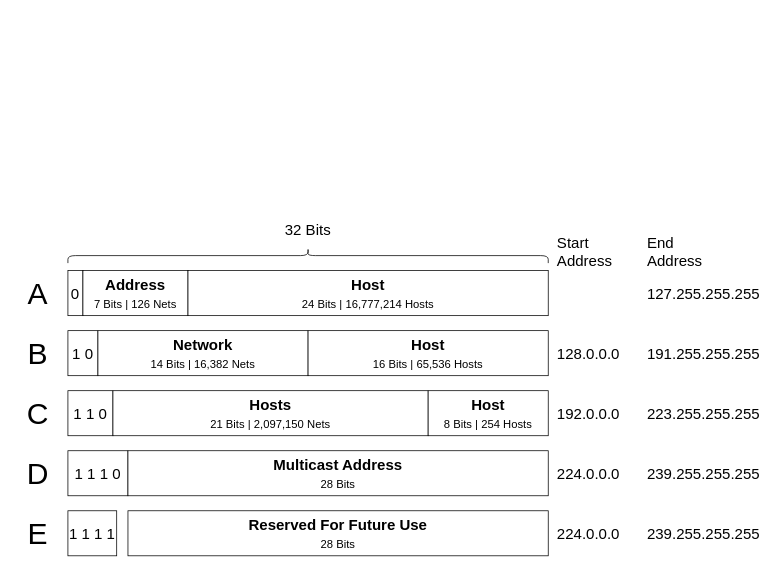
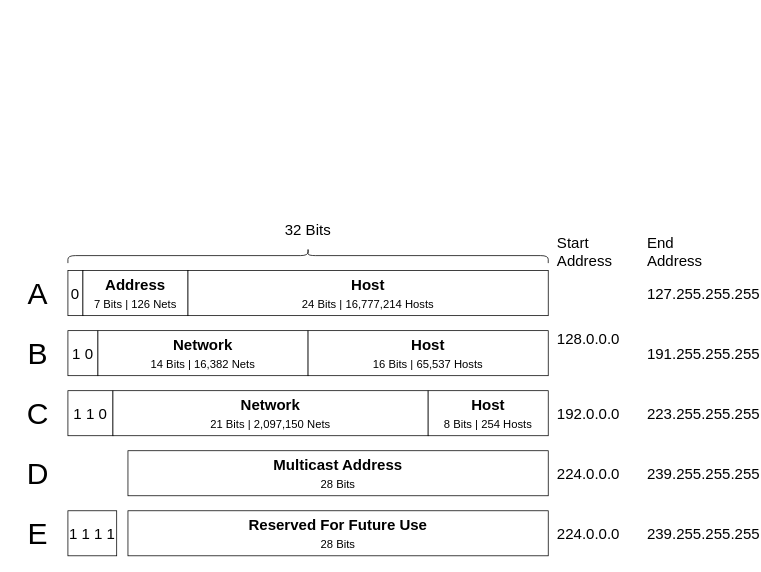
  <mxCell id="0" />
  <mxCell id="1" parent="0" />
  <mxCell id="2" value="A" style="text;html=1;strokeColor=none;fillColor=none;align=center;verticalAlign=middle;whiteSpace=wrap;rounded=0;fontSize=40;" vertex="1" parent="1"><mxGeometry x="20" y="375" width="60" height="30" as="geometry" /></mxCell>
  <mxCell id="3" value="0" style="rounded=0;whiteSpace=wrap;html=1;fontSize=20;strokeColor=#000000;" vertex="1" parent="1"><mxGeometry x="90" y="360" width="20" height="60" as="geometry" /></mxCell>
  <mxCell id="4" value="&lt;b&gt;Address&lt;/b&gt;&lt;br&gt;&lt;font style=&quot;font-size: 15px&quot;&gt;7 Bits | 126 Nets&lt;/font&gt;" style="rounded=0;whiteSpace=wrap;html=1;fontSize=20;strokeColor=#000000;" vertex="1" parent="1"><mxGeometry x="110" y="360" width="140" height="60" as="geometry" /></mxCell>
  <mxCell id="5" value="&lt;b&gt;Host&lt;/b&gt;&lt;br&gt;&lt;font style=&quot;font-size: 15px&quot;&gt;24 Bits | 16,777,214 Hosts&lt;/font&gt;" style="rounded=0;whiteSpace=wrap;html=1;fontSize=20;strokeColor=#000000;" vertex="1" parent="1"><mxGeometry x="250" y="360" width="480" height="60" as="geometry" /></mxCell>
  <mxCell id="6" value="127.255.255.255" style="text;html=1;strokeColor=none;fillColor=none;align=left;verticalAlign=middle;whiteSpace=wrap;rounded=0;fontSize=20;" vertex="1" parent="1"><mxGeometry x="860" y="375" width="120" height="30" as="geometry" /></mxCell>
  <mxCell id="7" value="B" style="text;html=1;strokeColor=none;fillColor=none;align=center;verticalAlign=middle;whiteSpace=wrap;rounded=0;fontSize=40;" vertex="1" parent="1"><mxGeometry x="20" y="455" width="60" height="30" as="geometry" /></mxCell>
  <mxCell id="8" value="1 0" style="rounded=0;whiteSpace=wrap;html=1;fontSize=20;strokeColor=#000000;" vertex="1" parent="1"><mxGeometry x="90" y="440" width="40" height="60" as="geometry" /></mxCell>
  <mxCell id="9" value="&lt;b&gt;Network&lt;/b&gt;&lt;br&gt;&lt;font style=&quot;font-size: 15px&quot;&gt;14 Bits | 16,382 Nets&lt;/font&gt;" style="rounded=0;whiteSpace=wrap;html=1;fontSize=20;strokeColor=#000000;" vertex="1" parent="1"><mxGeometry x="130" y="440" width="280" height="60" as="geometry" /></mxCell>
- <mxCell id="10" value="&lt;b&gt;Host&lt;/b&gt;&lt;br&gt;&lt;font style=&quot;font-size: 15px&quot;&gt;16 Bits | 65,536 Hosts&lt;/font&gt;" style="rounded=0;whiteSpace=wrap;html=1;fontSize=20;strokeColor=#000000;" vertex="1" parent="1"><mxGeometry x="410" y="440" width="320" height="60" as="geometry" /></mxCell>
- <mxCell id="11" value="128.0.0.0" style="text;html=1;strokeColor=none;fillColor=none;align=left;verticalAlign=middle;whiteSpace=wrap;rounded=0;fontSize=20;" vertex="1" parent="1"><mxGeometry x="740" y="455" width="80" height="30" as="geometry" /></mxCell>
+ <mxCell id="10" value="&lt;b&gt;Host&lt;/b&gt;&lt;br&gt;&lt;font style=&quot;font-size: 15px&quot;&gt;16 Bits | 65,537 Hosts&lt;/font&gt;" style="rounded=0;whiteSpace=wrap;html=1;fontSize=20;strokeColor=#000000;" vertex="1" parent="1"><mxGeometry x="410" y="440" width="320" height="60" as="geometry" /></mxCell>
+ <mxCell id="11" value="128.0.0.0" style="text;html=1;strokeColor=none;fillColor=none;align=left;verticalAlign=middle;whiteSpace=wrap;rounded=0;fontSize=20;" vertex="1" parent="1"><mxGeometry x="740" y="435" width="80" height="30" as="geometry" /></mxCell>
  <mxCell id="12" value="191.255.255.255" style="text;html=1;strokeColor=none;fillColor=none;align=left;verticalAlign=middle;whiteSpace=wrap;rounded=0;fontSize=20;" vertex="1" parent="1"><mxGeometry x="860" y="455" width="120" height="30" as="geometry" /></mxCell>
  <mxCell id="13" value="C" style="text;html=1;strokeColor=none;fillColor=none;align=center;verticalAlign=middle;whiteSpace=wrap;rounded=0;fontSize=40;" vertex="1" parent="1"><mxGeometry x="20" y="535" width="60" height="30" as="geometry" /></mxCell>
  <mxCell id="14" value="1 1 0" style="rounded=0;whiteSpace=wrap;html=1;fontSize=20;strokeColor=#000000;" vertex="1" parent="1"><mxGeometry x="90" y="520" width="60" height="60" as="geometry" /></mxCell>
- <mxCell id="15" value="&lt;b&gt;Hosts&lt;/b&gt;&lt;br&gt;&lt;font style=&quot;font-size: 15px&quot;&gt;21 Bits | 2,097,150 Nets&lt;/font&gt;" style="rounded=0;whiteSpace=wrap;html=1;fontSize=20;strokeColor=#000000;" vertex="1" parent="1"><mxGeometry x="150" y="520" width="420" height="60" as="geometry" /></mxCell>
+ <mxCell id="15" value="&lt;b&gt;Network&lt;/b&gt;&lt;br&gt;&lt;font style=&quot;font-size: 15px&quot;&gt;21 Bits | 2,097,150 Nets&lt;/font&gt;" style="rounded=0;whiteSpace=wrap;html=1;fontSize=20;strokeColor=#000000;" vertex="1" parent="1"><mxGeometry x="150" y="520" width="420" height="60" as="geometry" /></mxCell>
  <mxCell id="16" value="&lt;b&gt;Host&lt;/b&gt;&lt;br&gt;&lt;font style=&quot;font-size: 15px&quot;&gt;8 Bits | 254 Hosts&lt;/font&gt;" style="rounded=0;whiteSpace=wrap;html=1;fontSize=20;strokeColor=#000000;" vertex="1" parent="1"><mxGeometry x="570" y="520" width="160" height="60" as="geometry" /></mxCell>
  <mxCell id="17" value="192.0.0.0" style="text;html=1;strokeColor=none;fillColor=none;align=left;verticalAlign=middle;whiteSpace=wrap;rounded=0;fontSize=20;" vertex="1" parent="1"><mxGeometry x="740" y="535" width="80" height="30" as="geometry" /></mxCell>
  <mxCell id="18" value="223.255.255.255" style="text;html=1;strokeColor=none;fillColor=none;align=left;verticalAlign=middle;whiteSpace=wrap;rounded=0;fontSize=20;" vertex="1" parent="1"><mxGeometry x="860" y="535" width="120" height="30" as="geometry" /></mxCell>
  <mxCell id="19" value="D" style="text;html=1;strokeColor=none;fillColor=none;align=center;verticalAlign=middle;whiteSpace=wrap;rounded=0;fontSize=40;" vertex="1" parent="1"><mxGeometry x="20" y="615" width="60" height="30" as="geometry" /></mxCell>
- <mxCell id="20" value="1 1 1 0" style="rounded=0;whiteSpace=wrap;html=1;fontSize=20;strokeColor=#000000;" vertex="1" parent="1"><mxGeometry x="90" y="600" width="80" height="60" as="geometry" /></mxCell>
  <mxCell id="21" value="&lt;b&gt;Multicast Address&lt;/b&gt;&lt;br&gt;&lt;font style=&quot;font-size: 15px&quot;&gt;28 Bits&lt;/font&gt;" style="rounded=0;whiteSpace=wrap;html=1;fontSize=20;strokeColor=#000000;" vertex="1" parent="1"><mxGeometry x="170" y="600" width="560" height="60" as="geometry" /></mxCell>
  <mxCell id="22" value="224.0.0.0" style="text;html=1;strokeColor=none;fillColor=none;align=left;verticalAlign=middle;whiteSpace=wrap;rounded=0;fontSize=20;" vertex="1" parent="1"><mxGeometry x="740" y="615" width="80" height="30" as="geometry" /></mxCell>
  <mxCell id="23" value="239.255.255.255" style="text;html=1;strokeColor=none;fillColor=none;align=left;verticalAlign=middle;whiteSpace=wrap;rounded=0;fontSize=20;" vertex="1" parent="1"><mxGeometry x="860" y="615" width="120" height="30" as="geometry" /></mxCell>
  <mxCell id="24" value="E" style="text;html=1;strokeColor=none;fillColor=none;align=center;verticalAlign=middle;whiteSpace=wrap;rounded=0;fontSize=40;" vertex="1" parent="1"><mxGeometry x="20" y="695" width="60" height="30" as="geometry" /></mxCell>
  <mxCell id="25" value="1 1 1 1" style="rounded=0;whiteSpace=wrap;html=1;fontSize=20;strokeColor=#000000;" vertex="1" parent="1"><mxGeometry x="90" y="680" width="65" height="60" as="geometry" /></mxCell>
  <mxCell id="26" value="&lt;b&gt;Reserved For Future Use&lt;/b&gt;&lt;br&gt;&lt;font style=&quot;font-size: 15px&quot;&gt;28 Bits&lt;/font&gt;" style="rounded=0;whiteSpace=wrap;html=1;fontSize=20;strokeColor=#000000;" vertex="1" parent="1"><mxGeometry x="170" y="680" width="560" height="60" as="geometry" /></mxCell>
  <mxCell id="27" value="224.0.0.0" style="text;html=1;strokeColor=none;fillColor=none;align=left;verticalAlign=middle;whiteSpace=wrap;rounded=0;fontSize=20;" vertex="1" parent="1"><mxGeometry x="740" y="695" width="80" height="30" as="geometry" /></mxCell>
  <mxCell id="28" value="239.255.255.255" style="text;html=1;strokeColor=none;fillColor=none;align=left;verticalAlign=middle;whiteSpace=wrap;rounded=0;fontSize=20;" vertex="1" parent="1"><mxGeometry x="860" y="695" width="120" height="30" as="geometry" /></mxCell>
  <mxCell id="29" value="Start Address" style="text;html=1;strokeColor=none;fillColor=none;align=left;verticalAlign=middle;whiteSpace=wrap;rounded=0;fontSize=20;" vertex="1" parent="1"><mxGeometry x="740" y="320" width="80" height="30" as="geometry" /></mxCell>
  <mxCell id="30" value="End&lt;br&gt;Address" style="text;html=1;strokeColor=none;fillColor=none;align=left;verticalAlign=middle;whiteSpace=wrap;rounded=0;fontSize=20;" vertex="1" parent="1"><mxGeometry x="860" y="320" width="80" height="30" as="geometry" /></mxCell>
  <mxCell id="31" value="" style="shape=curlyBracket;whiteSpace=wrap;html=1;rounded=1;flipH=1;fontSize=40;strokeColor=#000000;rotation=-90;" vertex="1" parent="1"><mxGeometry x="400" y="20" width="20" height="640" as="geometry" /></mxCell>
  <mxCell id="32" value="32 Bits" style="text;html=1;strokeColor=none;fillColor=none;align=center;verticalAlign=middle;whiteSpace=wrap;rounded=0;fontSize=20;" vertex="1" parent="1"><mxGeometry x="370" y="290" width="80" height="30" as="geometry" /></mxCell>
